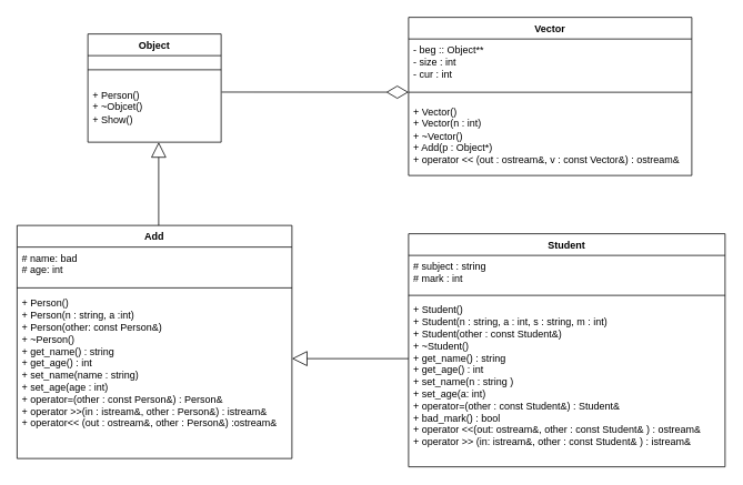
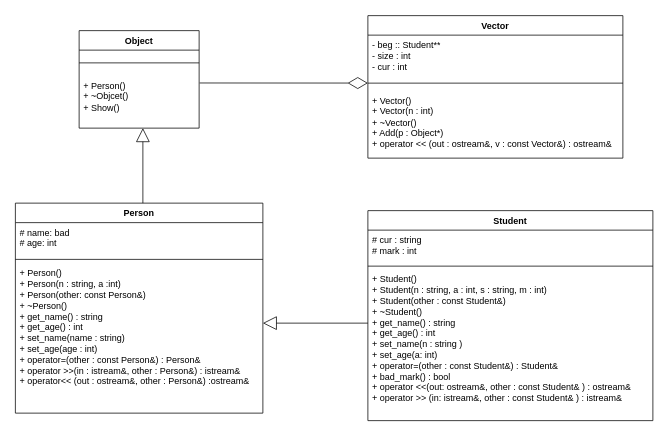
  <mxCell id="0" />
  <mxCell id="1" parent="0" />
- <mxCell id="2" value="Add" style="swimlane;fontStyle=1;align=center;verticalAlign=top;childLayout=stackLayout;horizontal=1;startSize=26;horizontalStack=0;resizeParent=1;resizeParentMax=0;resizeLast=0;collapsible=1;marginBottom=0;whiteSpace=wrap;html=1;" vertex="1" parent="1"><mxGeometry x="20" y="270" width="330" height="280" as="geometry" /></mxCell>
+ <mxCell id="2" value="Person" style="swimlane;fontStyle=1;align=center;verticalAlign=top;childLayout=stackLayout;horizontal=1;startSize=26;horizontalStack=0;resizeParent=1;resizeParentMax=0;resizeLast=0;collapsible=1;marginBottom=0;whiteSpace=wrap;html=1;" vertex="1" parent="1"><mxGeometry x="20" y="270" width="330" height="280" as="geometry" /></mxCell>
  <mxCell id="3" value="# name: bad&lt;div&gt;# age: int&lt;/div&gt;" style="text;strokeColor=none;fillColor=none;align=left;verticalAlign=top;spacingLeft=4;spacingRight=4;overflow=hidden;rotatable=0;points=[[0,0.5],[1,0.5]];portConstraint=eastwest;whiteSpace=wrap;html=1;" vertex="1" parent="2"><mxGeometry y="26" width="330" height="44" as="geometry" /></mxCell>
  <mxCell id="4" value="" style="line;strokeWidth=1;fillColor=none;align=left;verticalAlign=middle;spacingTop=-1;spacingLeft=3;spacingRight=3;rotatable=0;labelPosition=right;points=[];portConstraint=eastwest;strokeColor=inherit;" vertex="1" parent="2"><mxGeometry y="70" width="330" height="10" as="geometry" /></mxCell>
  <mxCell id="5" value="+ Person()&lt;div&gt;+ Person(n : string, a :int)&lt;/div&gt;&lt;div&gt;+ Person(other: const Person&amp;amp;)&lt;/div&gt;&lt;div&gt;+ ~Person()&lt;/div&gt;&lt;div&gt;+ get_name() : string&lt;/div&gt;&lt;div&gt;+ get_age() : int&lt;/div&gt;&lt;div&gt;+ set_name(name : string)&lt;/div&gt;&lt;div&gt;+ set_age(age : int)&lt;br&gt;&lt;/div&gt;&lt;div&gt;+ operator=(other :&amp;nbsp;const Person&amp;amp;) :&amp;nbsp;Person&amp;amp;&lt;/div&gt;&lt;div&gt;+ operator &amp;gt;&amp;gt;(in :&amp;nbsp;istream&amp;amp;, other :&amp;nbsp;Person&amp;amp;) :&amp;nbsp;istream&amp;amp;&lt;/div&gt;&lt;div&gt;+ operator&amp;lt;&amp;lt; (out : ostream&amp;amp;, other :&amp;nbsp;Person&amp;amp;) :ostream&amp;amp;&lt;br&gt;&lt;/div&gt;" style="text;strokeColor=none;fillColor=none;align=left;verticalAlign=top;spacingLeft=4;spacingRight=4;overflow=hidden;rotatable=0;points=[[0,0.5],[1,0.5]];portConstraint=eastwest;whiteSpace=wrap;html=1;" vertex="1" parent="2"><mxGeometry y="80" width="330" height="200" as="geometry" /></mxCell>
  <mxCell id="6" value="Student" style="swimlane;fontStyle=1;align=center;verticalAlign=top;childLayout=stackLayout;horizontal=1;startSize=26;horizontalStack=0;resizeParent=1;resizeParentMax=0;resizeLast=0;collapsible=1;marginBottom=0;whiteSpace=wrap;html=1;" vertex="1" parent="1"><mxGeometry x="490" y="280" width="380" height="280" as="geometry" /></mxCell>
- <mxCell id="7" value="# subject :&amp;nbsp;string&lt;div&gt;#&amp;nbsp;mark : int&lt;/div&gt;" style="text;strokeColor=none;fillColor=none;align=left;verticalAlign=top;spacingLeft=4;spacingRight=4;overflow=hidden;rotatable=0;points=[[0,0.5],[1,0.5]];portConstraint=eastwest;whiteSpace=wrap;html=1;" vertex="1" parent="6"><mxGeometry y="26" width="380" height="44" as="geometry" /></mxCell>
+ <mxCell id="7" value="# cur :&amp;nbsp;string&lt;div&gt;#&amp;nbsp;mark : int&lt;/div&gt;" style="text;strokeColor=none;fillColor=none;align=left;verticalAlign=top;spacingLeft=4;spacingRight=4;overflow=hidden;rotatable=0;points=[[0,0.5],[1,0.5]];portConstraint=eastwest;whiteSpace=wrap;html=1;" vertex="1" parent="6"><mxGeometry y="26" width="380" height="44" as="geometry" /></mxCell>
  <mxCell id="8" value="" style="line;strokeWidth=1;fillColor=none;align=left;verticalAlign=middle;spacingTop=-1;spacingLeft=3;spacingRight=3;rotatable=0;labelPosition=right;points=[];portConstraint=eastwest;strokeColor=inherit;" vertex="1" parent="6"><mxGeometry y="70" width="380" height="8" as="geometry" /></mxCell>
  <mxCell id="9" value="" style="endArrow=block;endSize=16;endFill=0;html=1;rounded=0;" edge="1" parent="6"><mxGeometry width="160" relative="1" as="geometry"><mxPoint y="150" as="sourcePoint" /><mxPoint x="-140" y="150" as="targetPoint" /></mxGeometry></mxCell>
  <mxCell id="10" value="+&amp;nbsp;Student()&lt;div&gt;+&amp;nbsp;Student(n : string, a : int, s : string, m : int)&lt;/div&gt;&lt;div&gt;+ Student(other :&amp;nbsp;const Student&amp;amp;)&lt;/div&gt;&lt;div&gt;+ ~&lt;span style=&quot;background-color: transparent; color: light-dark(rgb(0, 0, 0), rgb(255, 255, 255));&quot;&gt;Student()&lt;/span&gt;&lt;/div&gt;&lt;div&gt;&lt;span style=&quot;background-color: transparent; color: light-dark(rgb(0, 0, 0), rgb(255, 255, 255));&quot;&gt;+ get_name() : string&lt;/span&gt;&lt;/div&gt;&lt;div&gt;&lt;span style=&quot;background-color: transparent; color: light-dark(rgb(0, 0, 0), rgb(255, 255, 255));&quot;&gt;+ get_age() : int&lt;/span&gt;&lt;/div&gt;&lt;div&gt;&lt;span style=&quot;background-color: transparent; color: light-dark(rgb(0, 0, 0), rgb(255, 255, 255));&quot;&gt;+ set_name(n : string )&lt;/span&gt;&lt;/div&gt;&lt;div&gt;&lt;span style=&quot;background-color: transparent; color: light-dark(rgb(0, 0, 0), rgb(255, 255, 255));&quot;&gt;+ set_age(a: int)&lt;/span&gt;&lt;/div&gt;&lt;div&gt;&lt;span style=&quot;background-color: transparent; color: light-dark(rgb(0, 0, 0), rgb(255, 255, 255));&quot;&gt;+ operator=(&lt;/span&gt;&lt;span style=&quot;background-color: transparent;&quot;&gt;other :&amp;nbsp;&lt;/span&gt;&lt;span style=&quot;background-color: transparent;&quot;&gt;const Student&amp;amp;) :&amp;nbsp;&lt;/span&gt;&lt;span style=&quot;background-color: transparent;&quot;&gt;Student&amp;amp;&lt;/span&gt;&lt;/div&gt;&lt;div&gt;&lt;span style=&quot;background-color: transparent;&quot;&gt;+ bad_mark() : bool&lt;/span&gt;&lt;/div&gt;&lt;div&gt;&lt;span style=&quot;background-color: transparent;&quot;&gt;+&amp;nbsp;&lt;/span&gt;&lt;span style=&quot;background-color: transparent;&quot;&gt;operator &amp;lt;&amp;lt;(&lt;/span&gt;&lt;span style=&quot;background-color: transparent;&quot;&gt;out:&amp;nbsp;&lt;/span&gt;&lt;span style=&quot;background-color: transparent; color: light-dark(rgb(0, 0, 0), rgb(255, 255, 255));&quot;&gt;ostream&amp;amp;&lt;/span&gt;&lt;span style=&quot;background-color: transparent; color: light-dark(rgb(0, 0, 0), rgb(255, 255, 255));&quot;&gt;, other :&amp;nbsp;&lt;/span&gt;&lt;span style=&quot;background-color: transparent; color: light-dark(rgb(0, 0, 0), rgb(255, 255, 255));&quot;&gt;const Student&amp;amp;&lt;/span&gt;&lt;span style=&quot;background-color: transparent; color: light-dark(rgb(0, 0, 0), rgb(255, 255, 255));&quot;&gt;&amp;nbsp;) :&amp;nbsp;&lt;/span&gt;&lt;span style=&quot;background-color: transparent;&quot;&gt;ostream&amp;amp;&lt;/span&gt;&lt;/div&gt;&lt;div&gt;+&amp;nbsp;&lt;span style=&quot;background-color: transparent; color: light-dark(rgb(0, 0, 0), rgb(255, 255, 255));&quot;&gt;operator &amp;gt;&amp;gt; (&lt;/span&gt;&lt;span style=&quot;background-color: transparent; color: light-dark(rgb(0, 0, 0), rgb(255, 255, 255));&quot;&gt;in: i&lt;/span&gt;&lt;span style=&quot;background-color: transparent; color: light-dark(rgb(0, 0, 0), rgb(255, 255, 255));&quot;&gt;stream&amp;amp;&lt;/span&gt;&lt;span style=&quot;background-color: transparent; color: light-dark(rgb(0, 0, 0), rgb(255, 255, 255));&quot;&gt;, other :&amp;nbsp;&lt;/span&gt;&lt;span style=&quot;background-color: transparent; color: light-dark(rgb(0, 0, 0), rgb(255, 255, 255));&quot;&gt;const Student&amp;amp;&lt;/span&gt;&lt;span style=&quot;background-color: transparent; color: light-dark(rgb(0, 0, 0), rgb(255, 255, 255));&quot;&gt;&amp;nbsp;) : i&lt;/span&gt;&lt;span style=&quot;background-color: transparent; color: light-dark(rgb(0, 0, 0), rgb(255, 255, 255));&quot;&gt;stream&amp;amp;&lt;/span&gt;&lt;/div&gt;" style="text;strokeColor=none;fillColor=none;align=left;verticalAlign=top;spacingLeft=4;spacingRight=4;overflow=hidden;rotatable=0;points=[[0,0.5],[1,0.5]];portConstraint=eastwest;whiteSpace=wrap;html=1;" vertex="1" parent="6"><mxGeometry y="78" width="380" height="202" as="geometry" /></mxCell>
  <mxCell id="11" value="Object" style="swimlane;fontStyle=1;align=center;verticalAlign=top;childLayout=stackLayout;horizontal=1;startSize=26;horizontalStack=0;resizeParent=1;resizeParentMax=0;resizeLast=0;collapsible=1;marginBottom=0;whiteSpace=wrap;html=1;" vertex="1" parent="1"><mxGeometry x="105" y="40" width="160" height="130" as="geometry" /></mxCell>
  <mxCell id="12" value="" style="line;strokeWidth=1;fillColor=none;align=left;verticalAlign=middle;spacingTop=-1;spacingLeft=3;spacingRight=3;rotatable=0;labelPosition=right;points=[];portConstraint=eastwest;strokeColor=inherit;" vertex="1" parent="11"><mxGeometry y="26" width="160" height="34" as="geometry" /></mxCell>
  <mxCell id="13" value="+ Person()&lt;div&gt;+ ~Objcet()&lt;/div&gt;&lt;div&gt;+ Show()&lt;/div&gt;" style="text;strokeColor=none;fillColor=none;align=left;verticalAlign=top;spacingLeft=4;spacingRight=4;overflow=hidden;rotatable=0;points=[[0,0.5],[1,0.5]];portConstraint=eastwest;whiteSpace=wrap;html=1;" vertex="1" parent="11"><mxGeometry y="60" width="160" height="70" as="geometry" /></mxCell>
  <mxCell id="14" value="" style="endArrow=block;endSize=16;endFill=0;html=1;rounded=0;" edge="1" parent="1"><mxGeometry width="160" relative="1" as="geometry"><mxPoint x="190" y="270" as="sourcePoint" /><mxPoint x="190" y="170" as="targetPoint" /></mxGeometry></mxCell>
  <mxCell id="15" value="Vector" style="swimlane;fontStyle=1;align=center;verticalAlign=top;childLayout=stackLayout;horizontal=1;startSize=26;horizontalStack=0;resizeParent=1;resizeParentMax=0;resizeLast=0;collapsible=1;marginBottom=0;whiteSpace=wrap;html=1;" vertex="1" parent="1"><mxGeometry x="490" y="20" width="340" height="190" as="geometry" /></mxCell>
- <mxCell id="16" value="- beg :: Object**&lt;div&gt;- size : int&lt;/div&gt;&lt;div&gt;- cur : int&lt;/div&gt;" style="text;strokeColor=none;fillColor=none;align=left;verticalAlign=top;spacingLeft=4;spacingRight=4;overflow=hidden;rotatable=0;points=[[0,0.5],[1,0.5]];portConstraint=eastwest;whiteSpace=wrap;html=1;" vertex="1" parent="15"><mxGeometry y="26" width="340" height="54" as="geometry" /></mxCell>
+ <mxCell id="16" value="- beg :: Student**&lt;div&gt;- size : int&lt;/div&gt;&lt;div&gt;- cur : int&lt;/div&gt;" style="text;strokeColor=none;fillColor=none;align=left;verticalAlign=top;spacingLeft=4;spacingRight=4;overflow=hidden;rotatable=0;points=[[0,0.5],[1,0.5]];portConstraint=eastwest;whiteSpace=wrap;html=1;" vertex="1" parent="15"><mxGeometry y="26" width="340" height="54" as="geometry" /></mxCell>
  <mxCell id="17" value="" style="line;strokeWidth=1;fillColor=none;align=left;verticalAlign=middle;spacingTop=-1;spacingLeft=3;spacingRight=3;rotatable=0;labelPosition=right;points=[];portConstraint=eastwest;strokeColor=inherit;" vertex="1" parent="15"><mxGeometry y="80" width="340" height="20" as="geometry" /></mxCell>
  <mxCell id="18" value="+ Vector()&lt;div&gt;+ Vector(n : int)&lt;/div&gt;&lt;div&gt;+ ~Vector()&lt;/div&gt;&lt;div&gt;+ Add(p : Object*)&lt;/div&gt;&lt;div&gt;+ operator &amp;lt;&amp;lt; (out :&amp;nbsp;ostream&amp;amp;, v :&amp;nbsp;const Vector&amp;amp;) :&amp;nbsp;ostream&amp;amp;&lt;/div&gt;" style="text;strokeColor=none;fillColor=none;align=left;verticalAlign=top;spacingLeft=4;spacingRight=4;overflow=hidden;rotatable=0;points=[[0,0.5],[1,0.5]];portConstraint=eastwest;whiteSpace=wrap;html=1;" vertex="1" parent="15"><mxGeometry y="100" width="340" height="90" as="geometry" /></mxCell>
  <mxCell id="19" value="" style="endArrow=diamondThin;endFill=0;endSize=24;html=1;rounded=0;exitX=1.004;exitY=0.14;exitDx=0;exitDy=0;exitPerimeter=0;" edge="1" parent="1" source="13" target="17"><mxGeometry width="160" relative="1" as="geometry"><mxPoint x="270" y="110" as="sourcePoint" /><mxPoint x="430" y="110" as="targetPoint" /></mxGeometry></mxCell>
